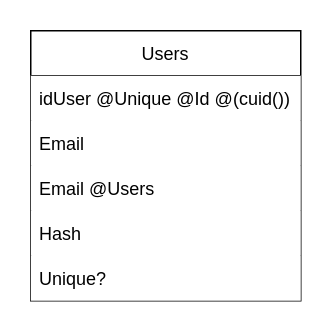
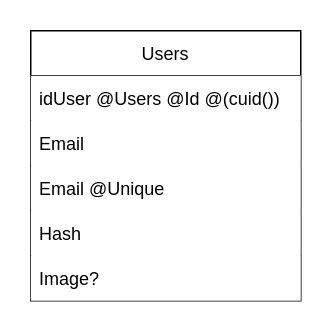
  <mxCell id="0" />
  <mxCell id="1" parent="0" />
  <mxCell id="2" value="Users" style="swimlane;fontStyle=0;childLayout=stackLayout;horizontal=1;startSize=30;horizontalStack=0;resizeParent=1;resizeParentMax=0;resizeLast=0;collapsible=1;marginBottom=0;" vertex="1" parent="1"><mxGeometry x="20" y="20" width="180" height="180" as="geometry" /></mxCell>
- <mxCell id="3" value="idUser @Unique @Id @(cuid())" style="text;strokeColor=none;fillColor=#FFFFFF;align=left;verticalAlign=middle;spacingLeft=4;spacingRight=4;overflow=hidden;points=[[0,0.5],[1,0.5]];portConstraint=eastwest;rotatable=0;fontColor=#000000;" vertex="1" parent="2"><mxGeometry y="30" width="180" height="30" as="geometry" /></mxCell>
+ <mxCell id="3" value="idUser @Users @Id @(cuid())" style="text;strokeColor=none;fillColor=#FFFFFF;align=left;verticalAlign=middle;spacingLeft=4;spacingRight=4;overflow=hidden;points=[[0,0.5],[1,0.5]];portConstraint=eastwest;rotatable=0;fontColor=#000000;" vertex="1" parent="2"><mxGeometry y="30" width="180" height="30" as="geometry" /></mxCell>
  <mxCell id="4" value="Email " style="text;strokeColor=none;fillColor=#FFFFFF;align=left;verticalAlign=middle;spacingLeft=4;spacingRight=4;overflow=hidden;points=[[0,0.5],[1,0.5]];portConstraint=eastwest;rotatable=0;fontColor=#000000;" vertex="1" parent="2"><mxGeometry y="60" width="180" height="30" as="geometry" /></mxCell>
- <mxCell id="5" value="Email @Users" style="text;strokeColor=none;fillColor=#FFFFFF;align=left;verticalAlign=middle;spacingLeft=4;spacingRight=4;overflow=hidden;points=[[0,0.5],[1,0.5]];portConstraint=eastwest;rotatable=0;fontColor=#000000;" vertex="1" parent="2"><mxGeometry y="90" width="180" height="30" as="geometry" /></mxCell>
+ <mxCell id="5" value="Email @Unique" style="text;strokeColor=none;fillColor=#FFFFFF;align=left;verticalAlign=middle;spacingLeft=4;spacingRight=4;overflow=hidden;points=[[0,0.5],[1,0.5]];portConstraint=eastwest;rotatable=0;fontColor=#000000;" vertex="1" parent="2"><mxGeometry y="90" width="180" height="30" as="geometry" /></mxCell>
  <mxCell id="6" value="Hash" style="text;strokeColor=none;fillColor=#FFFFFF;align=left;verticalAlign=middle;spacingLeft=4;spacingRight=4;overflow=hidden;points=[[0,0.5],[1,0.5]];portConstraint=eastwest;rotatable=0;fontColor=#000000;" vertex="1" parent="2"><mxGeometry y="120" width="180" height="30" as="geometry" /></mxCell>
- <mxCell id="7" value="Unique?" style="text;strokeColor=none;fillColor=#FFFFFF;align=left;verticalAlign=middle;spacingLeft=4;spacingRight=4;overflow=hidden;points=[[0,0.5],[1,0.5]];portConstraint=eastwest;rotatable=0;fontColor=#000000;" vertex="1" parent="2"><mxGeometry y="150" width="180" height="30" as="geometry" /></mxCell>
+ <mxCell id="7" value="Image?" style="text;strokeColor=none;fillColor=#FFFFFF;align=left;verticalAlign=middle;spacingLeft=4;spacingRight=4;overflow=hidden;points=[[0,0.5],[1,0.5]];portConstraint=eastwest;rotatable=0;fontColor=#000000;" vertex="1" parent="2"><mxGeometry y="150" width="180" height="30" as="geometry" /></mxCell>
